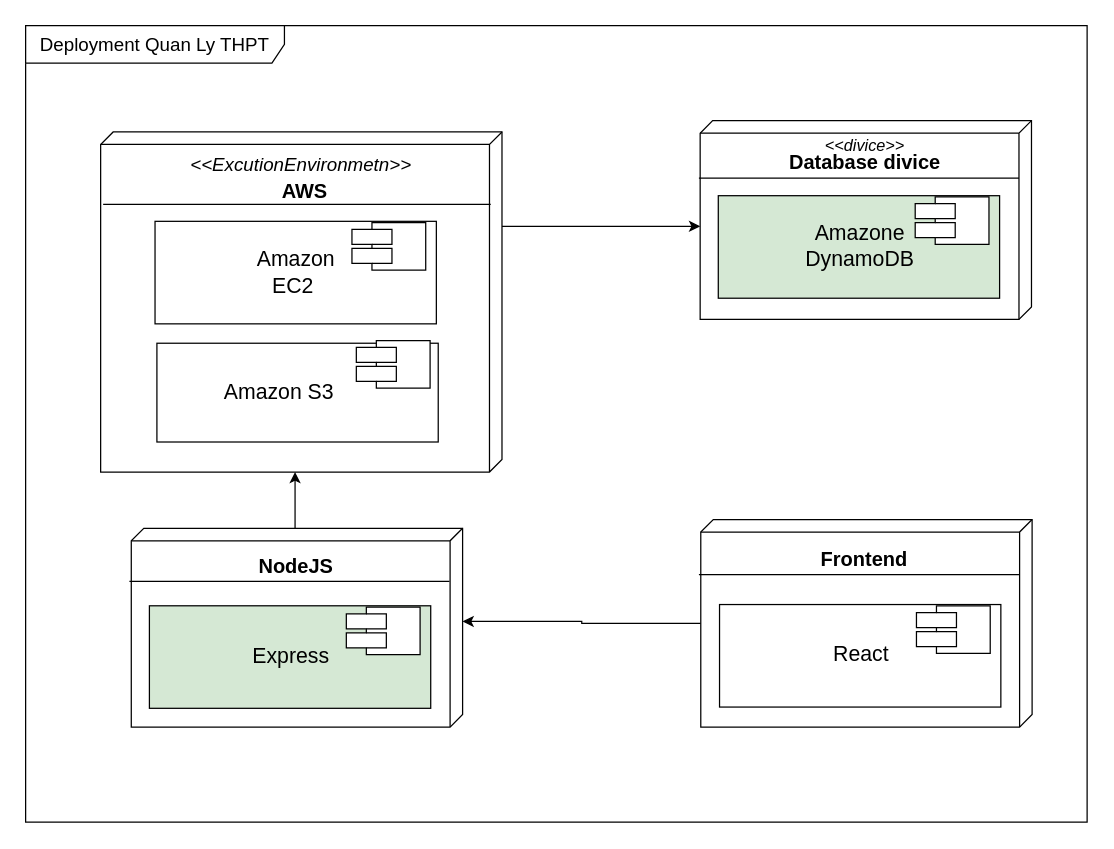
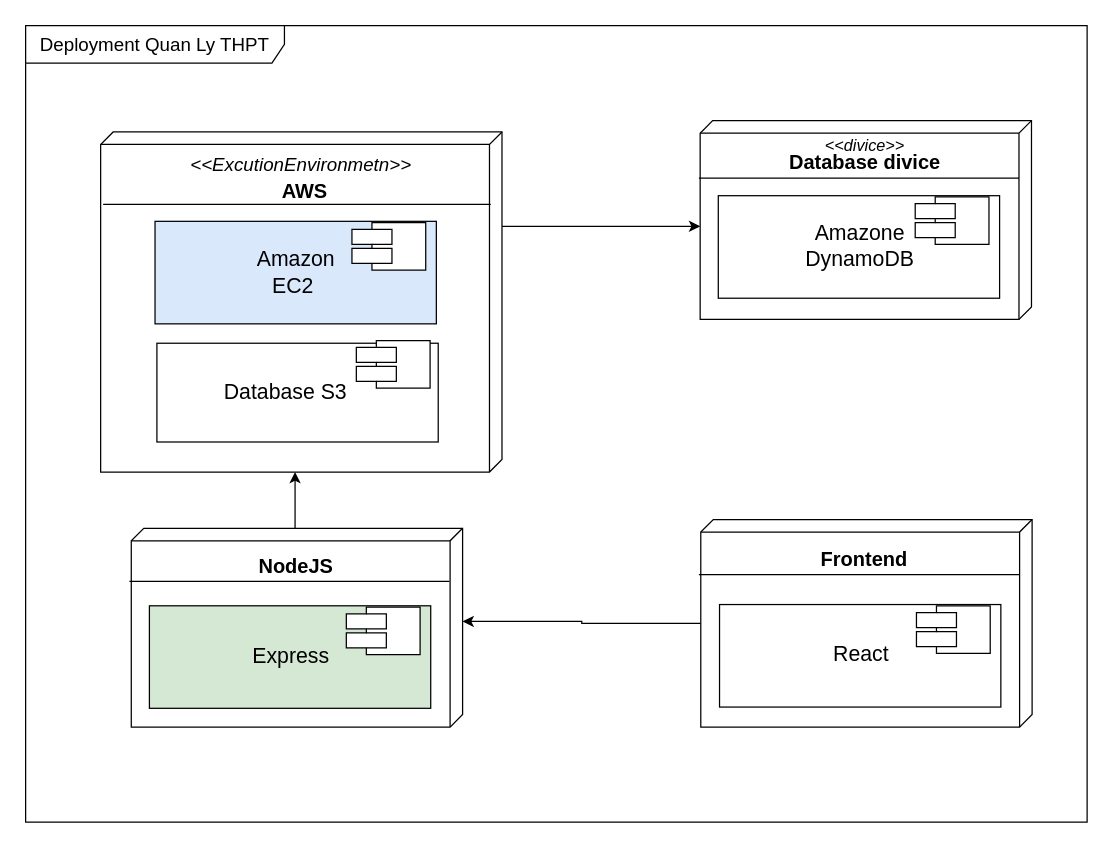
  <mxCell id="0" />
  <mxCell id="1" parent="0" />
  <mxCell id="2" value="Deployment Quan Ly THPT" style="shape=umlFrame;whiteSpace=wrap;html=1;width=207;height=30;fontSize=15;" parent="1" vertex="1"><mxGeometry x="20" y="20" width="849" height="637" as="geometry" /></mxCell>
  <mxCell id="3" value="" style="verticalAlign=top;align=left;spacingTop=8;spacingLeft=2;spacingRight=12;shape=cube;size=10;direction=south;fontStyle=4;html=1;" parent="1" vertex="1"><mxGeometry x="559.5" y="96" width="265" height="159" as="geometry" /></mxCell>
  <mxCell id="4" value="&lt;&lt;divice&gt;&gt;" style="text;align=center;fontStyle=2;verticalAlign=middle;spacingLeft=3;spacingRight=3;strokeColor=none;rotatable=0;points=[[0,0.5],[1,0.5]];portConstraint=eastwest;fontSize=13;" parent="1" vertex="1"><mxGeometry x="651.5" y="102.5" width="80" height="26" as="geometry" /></mxCell>
  <mxCell id="5" value="Database divice" style="text;align=center;fontStyle=1;verticalAlign=middle;spacingLeft=3;spacingRight=3;strokeColor=none;rotatable=0;points=[[0,0.5],[1,0.5]];portConstraint=eastwest;fontSize=16;" parent="1" vertex="1"><mxGeometry x="651.5" y="115.5" width="80" height="26" as="geometry" /></mxCell>
  <mxCell id="6" value="" style="line;strokeWidth=1;fillColor=none;align=left;verticalAlign=middle;spacingTop=-1;spacingLeft=3;spacingRight=3;rotatable=0;labelPosition=right;points=[];portConstraint=eastwest;" parent="1" vertex="1"><mxGeometry x="558.5" y="138" width="256" height="8" as="geometry" /></mxCell>
- <mxCell id="7" value="Amazone&lt;br&gt;DynamoDB" style="html=1;fontSize=17;fillColor=#d5e8d4;" parent="1" vertex="1"><mxGeometry x="574" y="156" width="225" height="82" as="geometry" /></mxCell>
+ <mxCell id="7" value="Amazone&lt;br&gt;DynamoDB" style="html=1;fontSize=17;" parent="1" vertex="1"><mxGeometry x="574" y="156" width="225" height="82" as="geometry" /></mxCell>
  <mxCell id="8" value="" style="shape=component;align=left;spacingLeft=36;fontSize=12;" parent="1" vertex="1"><mxGeometry x="731.5" y="157" width="59" height="38" as="geometry" /></mxCell>
  <mxCell id="9" value="" style="verticalAlign=top;align=left;spacingTop=8;spacingLeft=2;spacingRight=12;shape=cube;size=10;direction=south;fontStyle=4;html=1;" parent="1" vertex="1"><mxGeometry x="80" y="105" width="321" height="272" as="geometry" /></mxCell>
  <mxCell id="10" value="" style="line;strokeWidth=1;fillColor=none;align=left;verticalAlign=middle;spacingTop=-1;spacingLeft=3;spacingRight=3;rotatable=0;labelPosition=right;points=[];portConstraint=eastwest;" parent="1" vertex="1"><mxGeometry x="82" y="159" width="310" height="8" as="geometry" /></mxCell>
- <mxCell id="11" value="Amazon &lt;br&gt;EC2&amp;nbsp;" style="html=1;fontSize=17;" parent="1" vertex="1"><mxGeometry x="123.5" y="176.5" width="225" height="82" as="geometry" /></mxCell>
+ <mxCell id="11" value="Amazon &lt;br&gt;EC2&amp;nbsp;" style="html=1;fontSize=17;fillColor=#dae8fc;" parent="1" vertex="1"><mxGeometry x="123.5" y="176.5" width="225" height="82" as="geometry" /></mxCell>
  <mxCell id="12" value="" style="shape=component;align=left;spacingLeft=36;fontSize=12;" parent="1" vertex="1"><mxGeometry x="281" y="177.5" width="59" height="38" as="geometry" /></mxCell>
  <mxCell id="13" value="&lt;&lt;ExcutionEnvironmetn&gt;&gt;" style="text;align=center;fontStyle=2;verticalAlign=middle;spacingLeft=3;spacingRight=3;strokeColor=none;rotatable=0;points=[[0,0.5],[1,0.5]];portConstraint=eastwest;fontSize=15;" parent="1" vertex="1"><mxGeometry x="200.5" y="117" width="80" height="26" as="geometry" /></mxCell>
  <mxCell id="14" style="edgeStyle=orthogonalEdgeStyle;rounded=0;orthogonalLoop=1;jettySize=auto;html=1;entryX=0;entryY=0;entryDx=272;entryDy=165.5;entryPerimeter=0;fontSize=18;" parent="1" source="15" target="9" edge="1"><mxGeometry relative="1" as="geometry"><mxPoint x="369" y="619" as="targetPoint" /><Array as="points"><mxPoint x="235" y="421" /></Array></mxGeometry></mxCell>
  <mxCell id="15" value="" style="verticalAlign=top;align=left;spacingTop=8;spacingLeft=2;spacingRight=12;shape=cube;size=10;direction=south;fontStyle=4;html=1;" parent="1" vertex="1"><mxGeometry x="104.5" y="422" width="265" height="159" as="geometry" /></mxCell>
  <mxCell id="16" value="Express" style="html=1;fontSize=17;fillColor=#d5e8d4;" parent="1" vertex="1"><mxGeometry x="119" y="484" width="225" height="82" as="geometry" /></mxCell>
  <mxCell id="17" value="" style="shape=component;align=left;spacingLeft=36;fontSize=12;" parent="1" vertex="1"><mxGeometry x="276.5" y="485" width="59" height="38" as="geometry" /></mxCell>
  <mxCell id="18" value="NodeJS" style="text;align=center;fontStyle=1;verticalAlign=middle;spacingLeft=3;spacingRight=3;strokeColor=none;rotatable=0;points=[[0,0.5],[1,0.5]];portConstraint=eastwest;fontSize=16;" parent="1" vertex="1"><mxGeometry x="196.5" y="438.5" width="80" height="26" as="geometry" /></mxCell>
- <mxCell id="19" value="&amp;nbsp; &amp;nbsp; &amp;nbsp; &amp;nbsp; &amp;nbsp; &amp;nbsp;Amazon S3" style="html=1;fontSize=17;align=left;" parent="1" vertex="1"><mxGeometry x="125" y="274" width="225" height="79" as="geometry" /></mxCell>
+ <mxCell id="19" value="&amp;nbsp; &amp;nbsp; &amp;nbsp; &amp;nbsp; &amp;nbsp; &amp;nbsp;Database S3" style="html=1;fontSize=17;align=left;" parent="1" vertex="1"><mxGeometry x="125" y="274" width="225" height="79" as="geometry" /></mxCell>
  <mxCell id="20" value="" style="shape=component;align=left;spacingLeft=36;fontSize=12;" parent="1" vertex="1"><mxGeometry x="284.5" y="272" width="59" height="38" as="geometry" /></mxCell>
  <mxCell id="21" style="edgeStyle=orthogonalEdgeStyle;rounded=0;orthogonalLoop=1;jettySize=auto;html=1;fontSize=18;entryX=0;entryY=0;entryDx=74.5;entryDy=0;entryPerimeter=0;" parent="1" source="22" target="15" edge="1"><mxGeometry relative="1" as="geometry"><mxPoint x="467" y="505" as="targetPoint" /></mxGeometry></mxCell>
  <mxCell id="22" value="" style="verticalAlign=top;align=left;spacingTop=8;spacingLeft=2;spacingRight=12;shape=cube;size=10;direction=south;fontStyle=4;html=1;" parent="1" vertex="1"><mxGeometry x="560" y="415" width="265" height="166" as="geometry" /></mxCell>
  <mxCell id="23" value="Frontend" style="text;align=center;fontStyle=1;verticalAlign=middle;spacingLeft=3;spacingRight=3;strokeColor=none;rotatable=0;points=[[0,0.5],[1,0.5]];portConstraint=eastwest;fontSize=16;" parent="1" vertex="1"><mxGeometry x="651" y="433" width="80" height="26" as="geometry" /></mxCell>
  <mxCell id="24" style="edgeStyle=orthogonalEdgeStyle;rounded=0;orthogonalLoop=1;jettySize=auto;html=1;entryX=0;entryY=0;entryDx=84.5;entryDy=265;entryPerimeter=0;fontSize=18;exitX=0;exitY=0;exitDx=75.5;exitDy=0;exitPerimeter=0;" parent="1" source="9" target="3" edge="1"><mxGeometry relative="1" as="geometry"><mxPoint x="247.429" y="276" as="sourcePoint" /><mxPoint x="247.429" y="335.428" as="targetPoint" /></mxGeometry></mxCell>
  <mxCell id="25" value="AWS" style="text;align=center;fontStyle=1;verticalAlign=middle;spacingLeft=3;spacingRight=3;strokeColor=none;rotatable=0;points=[[0,0.5],[1,0.5]];portConstraint=eastwest;fontSize=16;" parent="1" vertex="1"><mxGeometry x="203.5" y="138" width="80" height="26" as="geometry" /></mxCell>
  <mxCell id="26" value="React" style="html=1;fontSize=17;" parent="1" vertex="1"><mxGeometry x="575" y="483" width="225" height="82" as="geometry" /></mxCell>
  <mxCell id="27" value="" style="shape=component;align=left;spacingLeft=36;fontSize=12;" parent="1" vertex="1"><mxGeometry x="732.5" y="484" width="59" height="38" as="geometry" /></mxCell>
  <mxCell id="28" value="" style="line;strokeWidth=1;fillColor=none;align=left;verticalAlign=middle;spacingTop=-1;spacingLeft=3;spacingRight=3;rotatable=0;labelPosition=right;points=[];portConstraint=eastwest;" parent="1" vertex="1"><mxGeometry x="103" y="460.5" width="256" height="8" as="geometry" /></mxCell>
  <mxCell id="29" value="" style="line;strokeWidth=1;fillColor=none;align=left;verticalAlign=middle;spacingTop=-1;spacingLeft=3;spacingRight=3;rotatable=0;labelPosition=right;points=[];portConstraint=eastwest;" parent="1" vertex="1"><mxGeometry x="558.5" y="455" width="256" height="8" as="geometry" /></mxCell>
